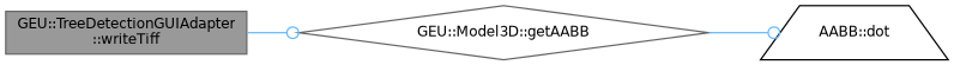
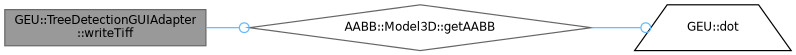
  digraph {
    fontname="DejaVu Sans"
    rankdir=LR
    node [color=gray40 fillcolor=white fontname="DejaVu Sans" fontsize=10 style=filled]
    edge [arrowhead=odot color=steelblue1 fontname="DejaVu Sans" fontsize=10 labelfontname=Helvetica labelfontsize=10 style=solid]
    n1 [fillcolor=grey60 fontcolor=black height=0.2 label="GEU::TreeDetectionGUIAdapter\l::writeTiff" shape=box width=0.4]
-   n2 [height=0.2 label="GEU::Model3D::getAABB" shape=diamond width=0.4]
-   n3 [color=black height=0.2 label="AABB::dot" shape=trapezium width=0.4]
+   n2 [height=0.2 label="AABB::Model3D::getAABB" shape=diamond width=0.4]
+   n3 [color=black height=0.2 label="GEU::dot" shape=trapezium width=0.4]
    n1 -> n2
    n2 -> n3
  }
